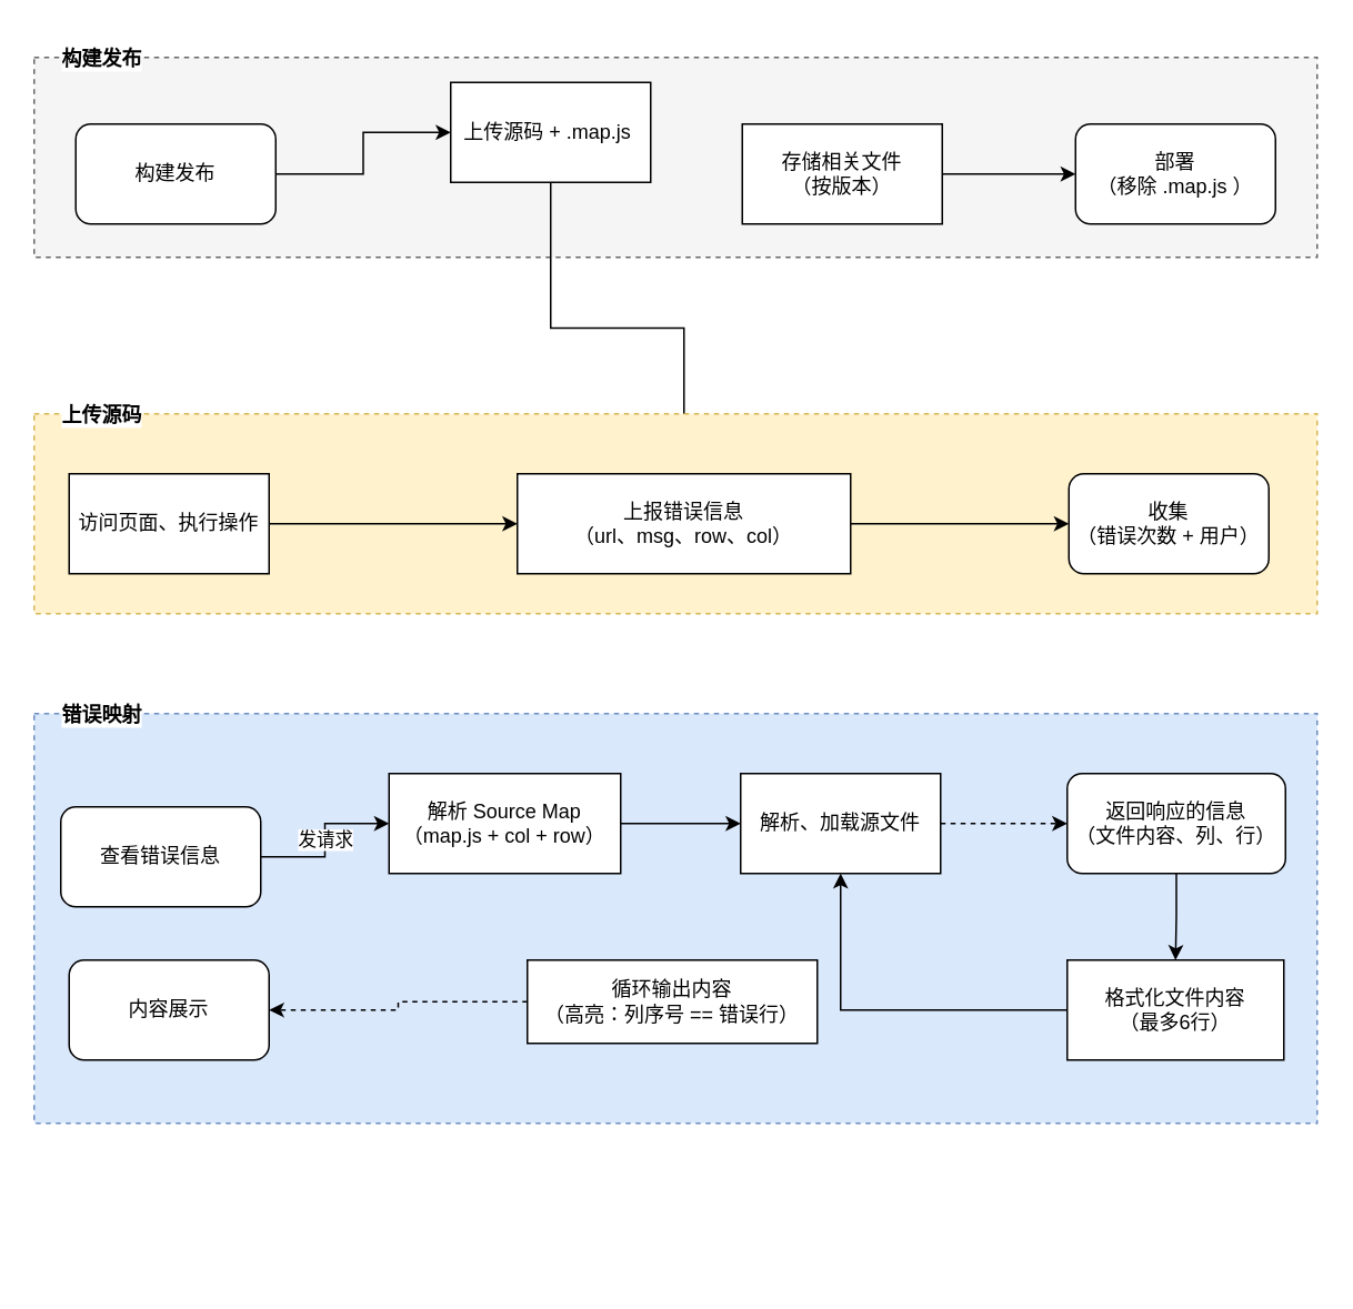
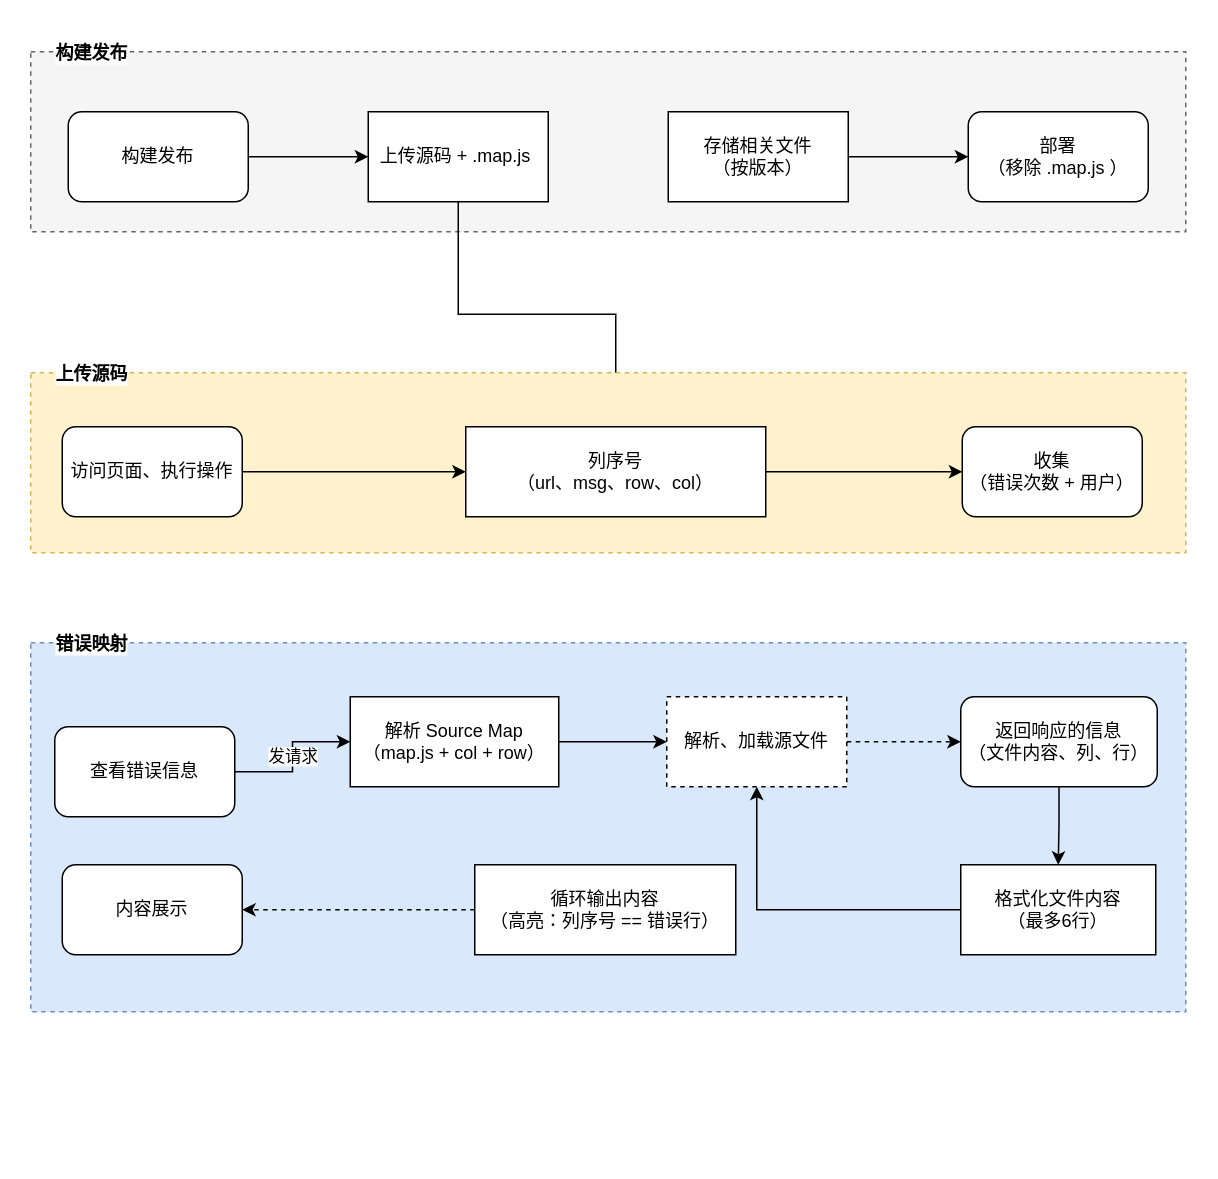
  <mxCell id="0" />
  <mxCell id="1" parent="0" />
  <mxCell id="2" value="" style="group" vertex="1" connectable="0" parent="1"><mxGeometry x="20" y="20" width="770" height="134" as="geometry" /></mxCell>
  <mxCell id="3" value="" style="rounded=0;whiteSpace=wrap;html=1;dashed=1;fillColor=#f5f5f5;fontColor=#333333;strokeColor=#666666;" vertex="1" parent="2"><mxGeometry y="14" width="770" height="120" as="geometry" /></mxCell>
  <mxCell id="4" value="构建发布" style="text;html=1;strokeColor=none;fillColor=none;align=center;verticalAlign=middle;whiteSpace=wrap;rounded=0;dashed=1;labelBackgroundColor=default;labelBorderColor=none;fontStyle=1" vertex="1" parent="2"><mxGeometry x="11" width="60" height="30" as="geometry" /></mxCell>
  <mxCell id="5" style="edgeStyle=orthogonalEdgeStyle;rounded=0;orthogonalLoop=1;jettySize=auto;html=1;" edge="1" parent="1" source="6" target="8"><mxGeometry relative="1" as="geometry" /></mxCell>
  <mxCell id="6" value="构建发布" style="rounded=1;whiteSpace=wrap;html=1;" vertex="1" parent="1"><mxGeometry x="45" y="74" width="120" height="60" as="geometry" /></mxCell>
  <mxCell id="7" value="" style="edgeStyle=orthogonalEdgeStyle;rounded=0;orthogonalLoop=1;jettySize=auto;html=1;" edge="1" parent="1" source="8" target="18"><mxGeometry relative="1" as="geometry" /></mxCell>
- <mxCell id="8" value="上传源码 + .map.js&amp;nbsp;" style="rounded=0;whiteSpace=wrap;html=1;" vertex="1" parent="1"><mxGeometry x="270" y="49" width="120" height="60" as="geometry" /></mxCell>
+ <mxCell id="8" value="上传源码 + .map.js&amp;nbsp;" style="rounded=0;whiteSpace=wrap;html=1;" vertex="1" parent="1"><mxGeometry x="245" y="74" width="120" height="60" as="geometry" /></mxCell>
  <mxCell id="9" style="edgeStyle=orthogonalEdgeStyle;rounded=0;orthogonalLoop=1;jettySize=auto;html=1;" edge="1" parent="1" source="10" target="11"><mxGeometry relative="1" as="geometry" /></mxCell>
  <mxCell id="10" value="存储相关文件&lt;br&gt;（按版本）" style="whiteSpace=wrap;html=1;rounded=0;" vertex="1" parent="1"><mxGeometry x="445" y="74" width="120" height="60" as="geometry" /></mxCell>
  <mxCell id="11" value="部署&lt;br&gt;（移除 .map.js&amp;nbsp;）" style="rounded=1;whiteSpace=wrap;html=1;" vertex="1" parent="1"><mxGeometry x="645" y="74" width="120" height="60" as="geometry" /></mxCell>
  <mxCell id="12" value="" style="group" vertex="1" connectable="0" parent="1"><mxGeometry x="20" y="234" width="770" height="134" as="geometry" /></mxCell>
  <mxCell id="13" value="" style="rounded=0;whiteSpace=wrap;html=1;dashed=1;fillColor=#fff2cc;strokeColor=#d6b656;" vertex="1" parent="12"><mxGeometry y="14" width="770" height="120" as="geometry" /></mxCell>
  <mxCell id="14" value="上传源码" style="text;html=1;strokeColor=none;fillColor=none;align=center;verticalAlign=middle;whiteSpace=wrap;rounded=0;dashed=1;labelBackgroundColor=default;labelBorderColor=none;fontStyle=1" vertex="1" parent="12"><mxGeometry x="11" width="60" height="30" as="geometry" /></mxCell>
  <mxCell id="15" style="edgeStyle=orthogonalEdgeStyle;rounded=0;orthogonalLoop=1;jettySize=auto;html=1;" edge="1" parent="12" source="16" target="18"><mxGeometry relative="1" as="geometry" /></mxCell>
- <mxCell id="16" value="访问页面、执行操作" style="whiteSpace=wrap;html=1;rounded=0;" vertex="1" parent="12"><mxGeometry x="21" y="50" width="120" height="60" as="geometry" /></mxCell>
+ <mxCell id="16" value="访问页面、执行操作" style="rounded=1;whiteSpace=wrap;html=1;" vertex="1" parent="12"><mxGeometry x="21" y="50" width="120" height="60" as="geometry" /></mxCell>
  <mxCell id="17" style="edgeStyle=orthogonalEdgeStyle;rounded=0;orthogonalLoop=1;jettySize=auto;html=1;" edge="1" parent="12" source="18" target="19"><mxGeometry relative="1" as="geometry" /></mxCell>
- <mxCell id="18" value="上报错误信息&lt;br&gt;（url、msg、row、col）" style="rounded=0;whiteSpace=wrap;html=1;labelBackgroundColor=default;labelBorderColor=none;" vertex="1" parent="12"><mxGeometry x="290" y="50" width="200" height="60" as="geometry" /></mxCell>
+ <mxCell id="18" value="列序号&lt;br&gt;（url、msg、row、col）" style="rounded=0;whiteSpace=wrap;html=1;labelBackgroundColor=default;labelBorderColor=none;" vertex="1" parent="12"><mxGeometry x="290" y="50" width="200" height="60" as="geometry" /></mxCell>
  <mxCell id="19" value="收集&lt;br&gt;（错误次数 + 用户）" style="rounded=1;whiteSpace=wrap;html=1;" vertex="1" parent="12"><mxGeometry x="621" y="50" width="120" height="60" as="geometry" /></mxCell>
  <mxCell id="20" value="" style="group" vertex="1" connectable="0" parent="1"><mxGeometry x="20" y="414" width="770" height="350" as="geometry" /></mxCell>
  <mxCell id="21" value="" style="rounded=0;whiteSpace=wrap;html=1;dashed=1;fillColor=#dae8fc;strokeColor=#6c8ebf;" vertex="1" parent="20"><mxGeometry y="14" width="770" height="246" as="geometry" /></mxCell>
  <mxCell id="22" value="错误映射" style="text;html=1;strokeColor=none;fillColor=none;align=center;verticalAlign=middle;whiteSpace=wrap;rounded=0;dashed=1;labelBackgroundColor=default;labelBorderColor=none;fontStyle=1" vertex="1" parent="20"><mxGeometry x="11" width="60" height="30" as="geometry" /></mxCell>
  <mxCell id="23" value="发请求" style="edgeStyle=orthogonalEdgeStyle;rounded=0;orthogonalLoop=1;jettySize=auto;html=1;" edge="1" parent="20" source="24" target="25"><mxGeometry relative="1" as="geometry" /></mxCell>
  <mxCell id="24" value="查看错误信息" style="rounded=1;whiteSpace=wrap;html=1;" vertex="1" parent="20"><mxGeometry x="16" y="70" width="120" height="60" as="geometry" /></mxCell>
  <mxCell id="25" value="解析 Source Map&lt;br&gt;（map.js + col + row）" style="rounded=0;whiteSpace=wrap;html=1;labelBackgroundColor=default;labelBorderColor=none;" vertex="1" parent="20"><mxGeometry x="213" y="50" width="139" height="60" as="geometry" /></mxCell>
  <mxCell id="26" value="返回响应的信息&lt;br&gt;（文件内容、列、行）" style="whiteSpace=wrap;html=1;labelBackgroundColor=default;labelBorderColor=none;rounded=1;" vertex="1" parent="20"><mxGeometry x="620" y="50" width="131" height="60" as="geometry" /></mxCell>
- <mxCell id="27" value="解析、加载源文件" style="whiteSpace=wrap;html=1;rounded=0;labelBackgroundColor=default;labelBorderColor=none;" vertex="1" parent="20"><mxGeometry x="424" y="50" width="120" height="60" as="geometry" /></mxCell>
+ <mxCell id="27" value="解析、加载源文件" style="whiteSpace=wrap;html=1;rounded=0;labelBackgroundColor=default;labelBorderColor=none;dashed=1;" vertex="1" parent="20"><mxGeometry x="424" y="50" width="120" height="60" as="geometry" /></mxCell>
  <mxCell id="28" value="" style="edgeStyle=orthogonalEdgeStyle;rounded=0;orthogonalLoop=1;jettySize=auto;html=1;labelBackgroundColor=none;" edge="1" parent="20" source="25" target="27"><mxGeometry relative="1" as="geometry" /></mxCell>
  <mxCell id="29" value="" style="edgeStyle=orthogonalEdgeStyle;rounded=0;orthogonalLoop=1;jettySize=auto;html=1;labelBackgroundColor=none;dashed=1;" edge="1" parent="20" source="27" target="26"><mxGeometry relative="1" as="geometry" /></mxCell>
  <mxCell id="30" value="格式化文件内容&lt;br&gt;（最多6行）" style="whiteSpace=wrap;html=1;rounded=0;labelBackgroundColor=default;labelBorderColor=none;" vertex="1" parent="20"><mxGeometry x="620" y="162" width="130" height="60" as="geometry" /></mxCell>
  <mxCell id="31" value="" style="edgeStyle=orthogonalEdgeStyle;rounded=0;orthogonalLoop=1;jettySize=auto;html=1;labelBackgroundColor=none;" edge="1" parent="20" source="26" target="30"><mxGeometry relative="1" as="geometry" /></mxCell>
  <mxCell id="32" style="edgeStyle=orthogonalEdgeStyle;rounded=0;orthogonalLoop=1;jettySize=auto;html=1;labelBackgroundColor=none;dashed=1;" edge="1" parent="20" source="33" target="35"><mxGeometry relative="1" as="geometry" /></mxCell>
- <mxCell id="33" value="循环输出内容&lt;br&gt;（高亮：列序号 == 错误行）" style="whiteSpace=wrap;html=1;rounded=0;labelBackgroundColor=default;labelBorderColor=none;" vertex="1" parent="20"><mxGeometry x="296" y="162" width="174" height="50" as="geometry" /></mxCell>
+ <mxCell id="33" value="循环输出内容&lt;br&gt;（高亮：列序号 == 错误行）" style="whiteSpace=wrap;html=1;rounded=0;labelBackgroundColor=default;labelBorderColor=none;" vertex="1" parent="20"><mxGeometry x="296" y="162" width="174" height="60" as="geometry" /></mxCell>
  <mxCell id="34" value="" style="edgeStyle=orthogonalEdgeStyle;rounded=0;orthogonalLoop=1;jettySize=auto;html=1;labelBackgroundColor=none;" edge="1" parent="20" source="30" target="27"><mxGeometry relative="1" as="geometry" /></mxCell>
  <mxCell id="35" value="内容展示" style="rounded=1;whiteSpace=wrap;html=1;" vertex="1" parent="20"><mxGeometry x="21" y="162" width="120" height="60" as="geometry" /></mxCell>
